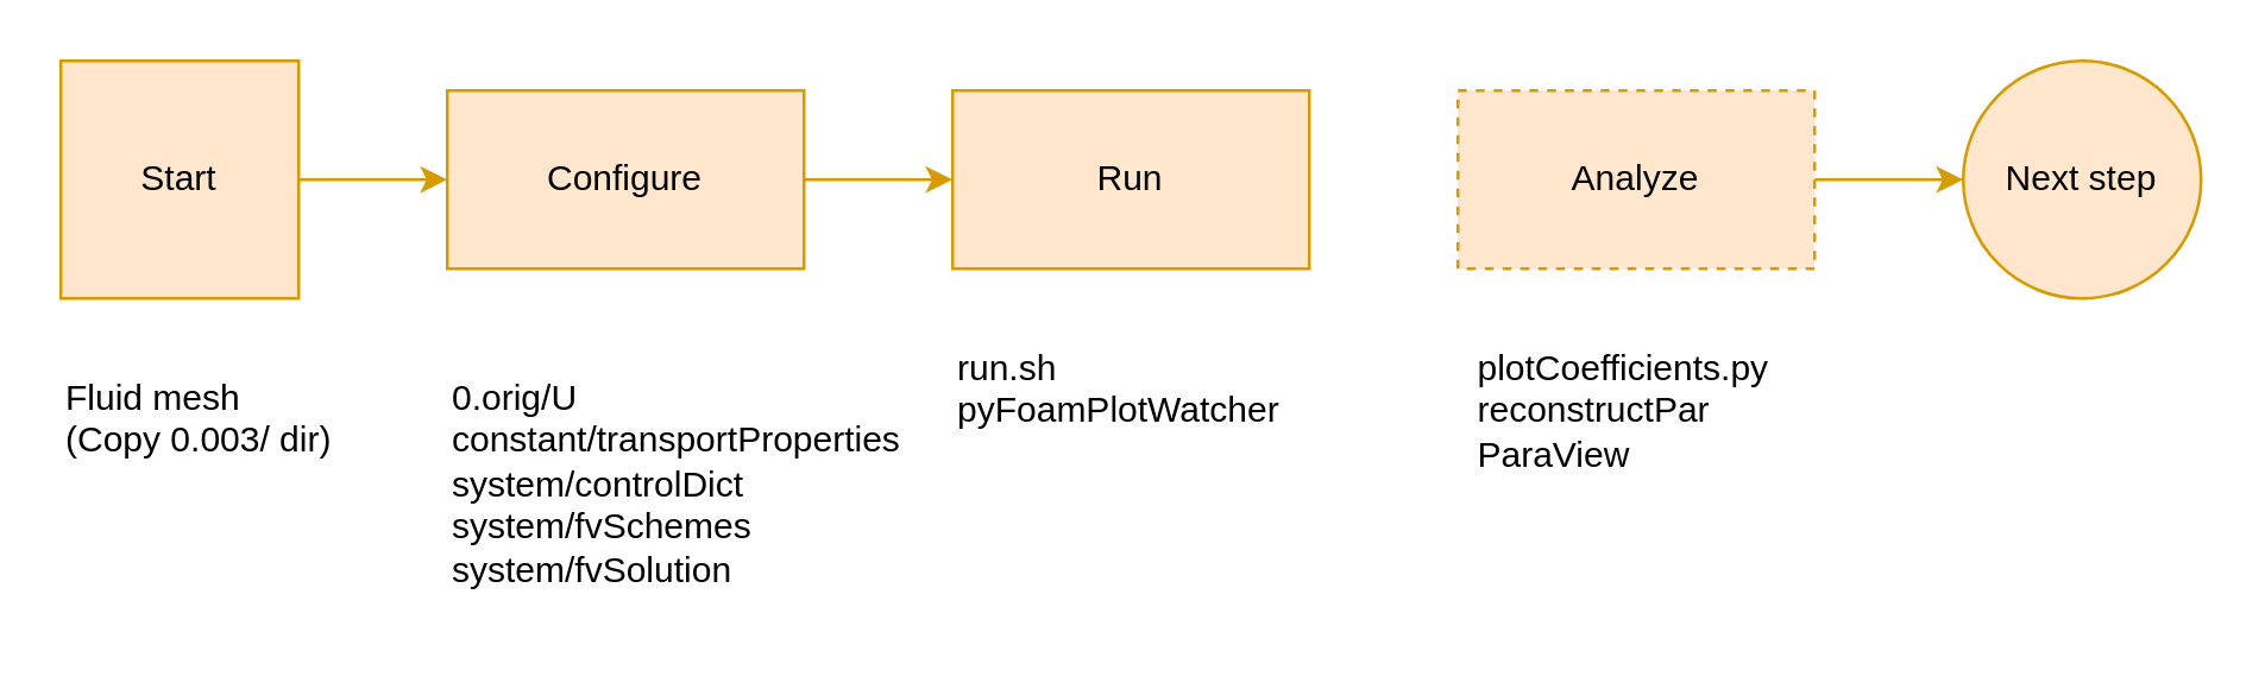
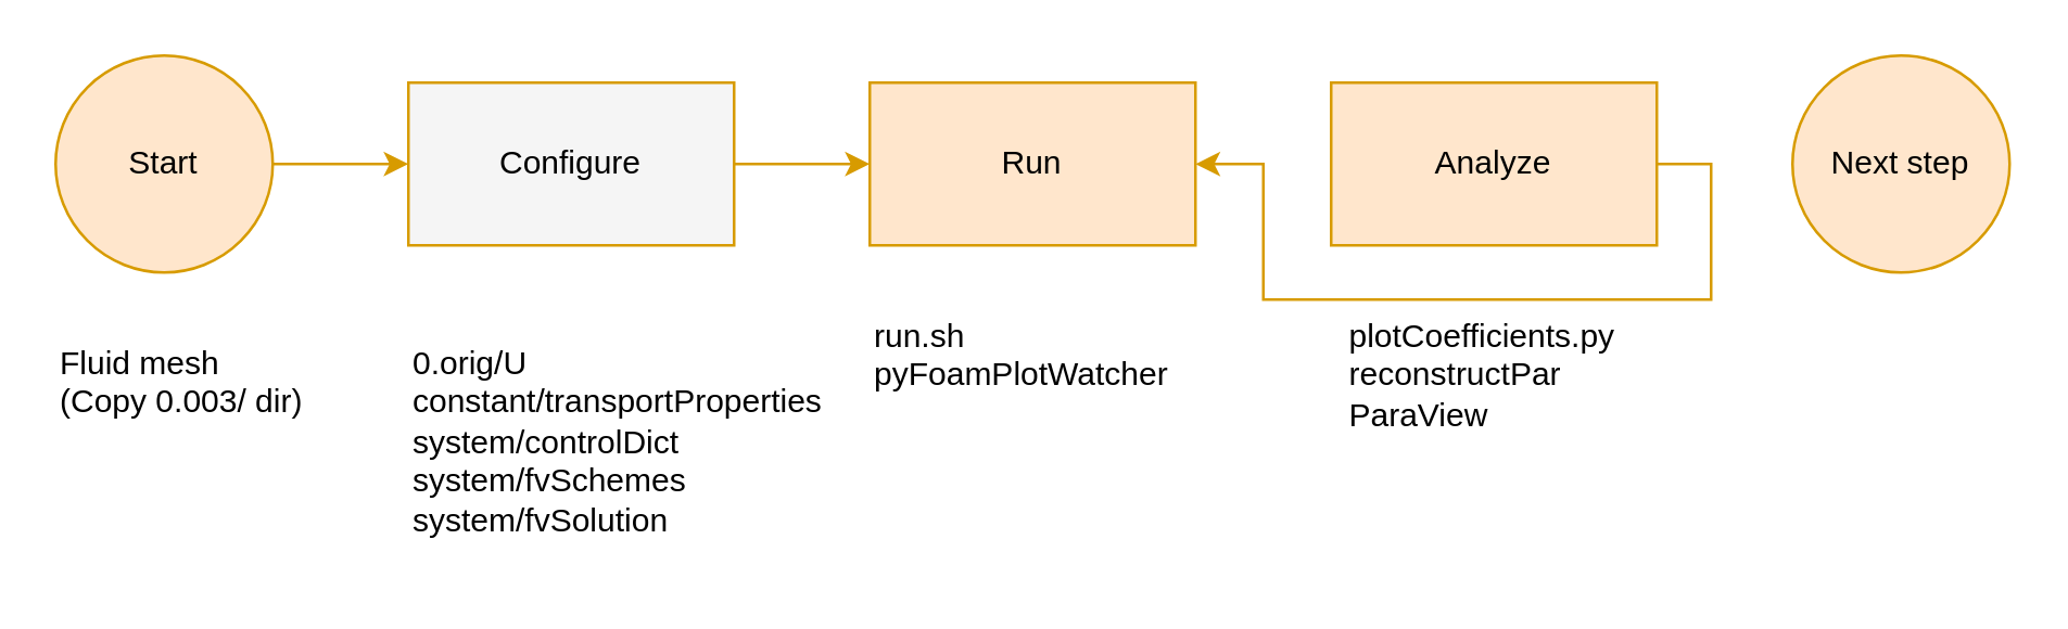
  <mxCell id="0" />
  <mxCell id="1" parent="0" />
  <mxCell id="2" style="edgeStyle=orthogonalEdgeStyle;rounded=0;orthogonalLoop=1;jettySize=auto;html=1;exitX=1;exitY=0.5;exitDx=0;exitDy=0;entryX=0;entryY=0.5;entryDx=0;entryDy=0;fillColor=#ffe6cc;strokeColor=#d79b00;" edge="1" parent="1" source="3" target="5"><mxGeometry relative="1" as="geometry" /></mxCell>
- <mxCell id="3" value="Start" style="whiteSpace=wrap;html=1;aspect=fixed;fillColor=#ffe6cc;strokeColor=#d79b00;rounded=0;" vertex="1" parent="1"><mxGeometry x="20" y="20" width="80" height="80" as="geometry" /></mxCell>
+ <mxCell id="3" value="Start" style="ellipse;whiteSpace=wrap;html=1;aspect=fixed;fillColor=#ffe6cc;strokeColor=#d79b00;" vertex="1" parent="1"><mxGeometry x="20" y="20" width="80" height="80" as="geometry" /></mxCell>
  <mxCell id="4" style="edgeStyle=orthogonalEdgeStyle;rounded=0;orthogonalLoop=1;jettySize=auto;html=1;exitX=1;exitY=0.5;exitDx=0;exitDy=0;entryX=0;entryY=0.5;entryDx=0;entryDy=0;fillColor=#ffe6cc;strokeColor=#d79b00;" edge="1" parent="1" source="5" target="6"><mxGeometry relative="1" as="geometry" /></mxCell>
- <mxCell id="5" value="Configure" style="rounded=0;whiteSpace=wrap;html=1;fillColor=#ffe6cc;strokeColor=#d79b00;" vertex="1" parent="1"><mxGeometry x="150" y="30" width="120" height="60" as="geometry" /></mxCell>
+ <mxCell id="5" value="Configure" style="rounded=0;whiteSpace=wrap;html=1;fillColor=#f5f5f5;strokeColor=#d79b00;" vertex="1" parent="1"><mxGeometry x="150" y="30" width="120" height="60" as="geometry" /></mxCell>
  <mxCell id="6" value="Run" style="rounded=0;whiteSpace=wrap;html=1;fillColor=#ffe6cc;strokeColor=#d79b00;" vertex="1" parent="1"><mxGeometry x="320" y="30" width="120" height="60" as="geometry" /></mxCell>
- <mxCell id="7" style="edgeStyle=orthogonalEdgeStyle;rounded=0;orthogonalLoop=1;jettySize=auto;html=1;exitX=1;exitY=0.5;exitDx=0;exitDy=0;entryX=0;entryY=0.5;entryDx=0;entryDy=0;fillColor=#ffe6cc;strokeColor=#d79b00;" edge="1" parent="1" source="8" target="9"><mxGeometry relative="1" as="geometry" /></mxCell>
- <mxCell id="8" value="Analyze" style="rounded=0;whiteSpace=wrap;html=1;fillColor=#ffe6cc;strokeColor=#d79b00;dashed=1;" vertex="1" parent="1"><mxGeometry x="490" y="30" width="120" height="60" as="geometry" /></mxCell>
+ <mxCell id="7" style="edgeStyle=orthogonalEdgeStyle;rounded=0;orthogonalLoop=1;jettySize=auto;html=1;exitX=1;exitY=0.5;exitDx=0;exitDy=0;fillColor=#ffe6cc;strokeColor=#d79b00;" edge="1" parent="1" source="8" target="6"><mxGeometry relative="1" as="geometry" /></mxCell>
+ <mxCell id="8" value="Analyze" style="rounded=0;whiteSpace=wrap;html=1;fillColor=#ffe6cc;strokeColor=#d79b00;" vertex="1" parent="1"><mxGeometry x="490" y="30" width="120" height="60" as="geometry" /></mxCell>
  <mxCell id="9" value="Next step" style="ellipse;whiteSpace=wrap;html=1;aspect=fixed;fillColor=#ffe6cc;strokeColor=#d79b00;" vertex="1" parent="1"><mxGeometry x="660" y="20" width="80" height="80" as="geometry" /></mxCell>
  <mxCell id="10" value="Fluid mesh&lt;br&gt;(Copy 0.003/ dir)" style="text;html=1;align=left;verticalAlign=top;whiteSpace=wrap;rounded=0;" vertex="1" parent="1"><mxGeometry x="20" y="120" width="100" height="30" as="geometry" /></mxCell>
  <mxCell id="11" value="0.orig/U&lt;div&gt;constant/transportProperties&lt;/div&gt;&lt;div&gt;system/controlDict&lt;/div&gt;&lt;div&gt;system/fvSchemes&lt;/div&gt;&lt;div&gt;system/fvSolution&lt;/div&gt;" style="text;html=1;align=left;verticalAlign=top;whiteSpace=wrap;rounded=0;" vertex="1" parent="1"><mxGeometry x="150" y="120" width="160" height="90" as="geometry" /></mxCell>
  <mxCell id="12" value="run.sh&lt;div&gt;pyFoamPlotWatcher&lt;/div&gt;" style="text;html=1;align=left;verticalAlign=top;whiteSpace=wrap;rounded=0;" vertex="1" parent="1"><mxGeometry x="320" y="110" width="160" height="90" as="geometry" /></mxCell>
  <mxCell id="13" value="plotCoefficients.py&lt;div&gt;reconstructPar&lt;br&gt;ParaView&lt;/div&gt;" style="text;html=1;align=left;verticalAlign=top;whiteSpace=wrap;rounded=0;" vertex="1" parent="1"><mxGeometry x="495" y="110" width="160" height="90" as="geometry" /></mxCell>
